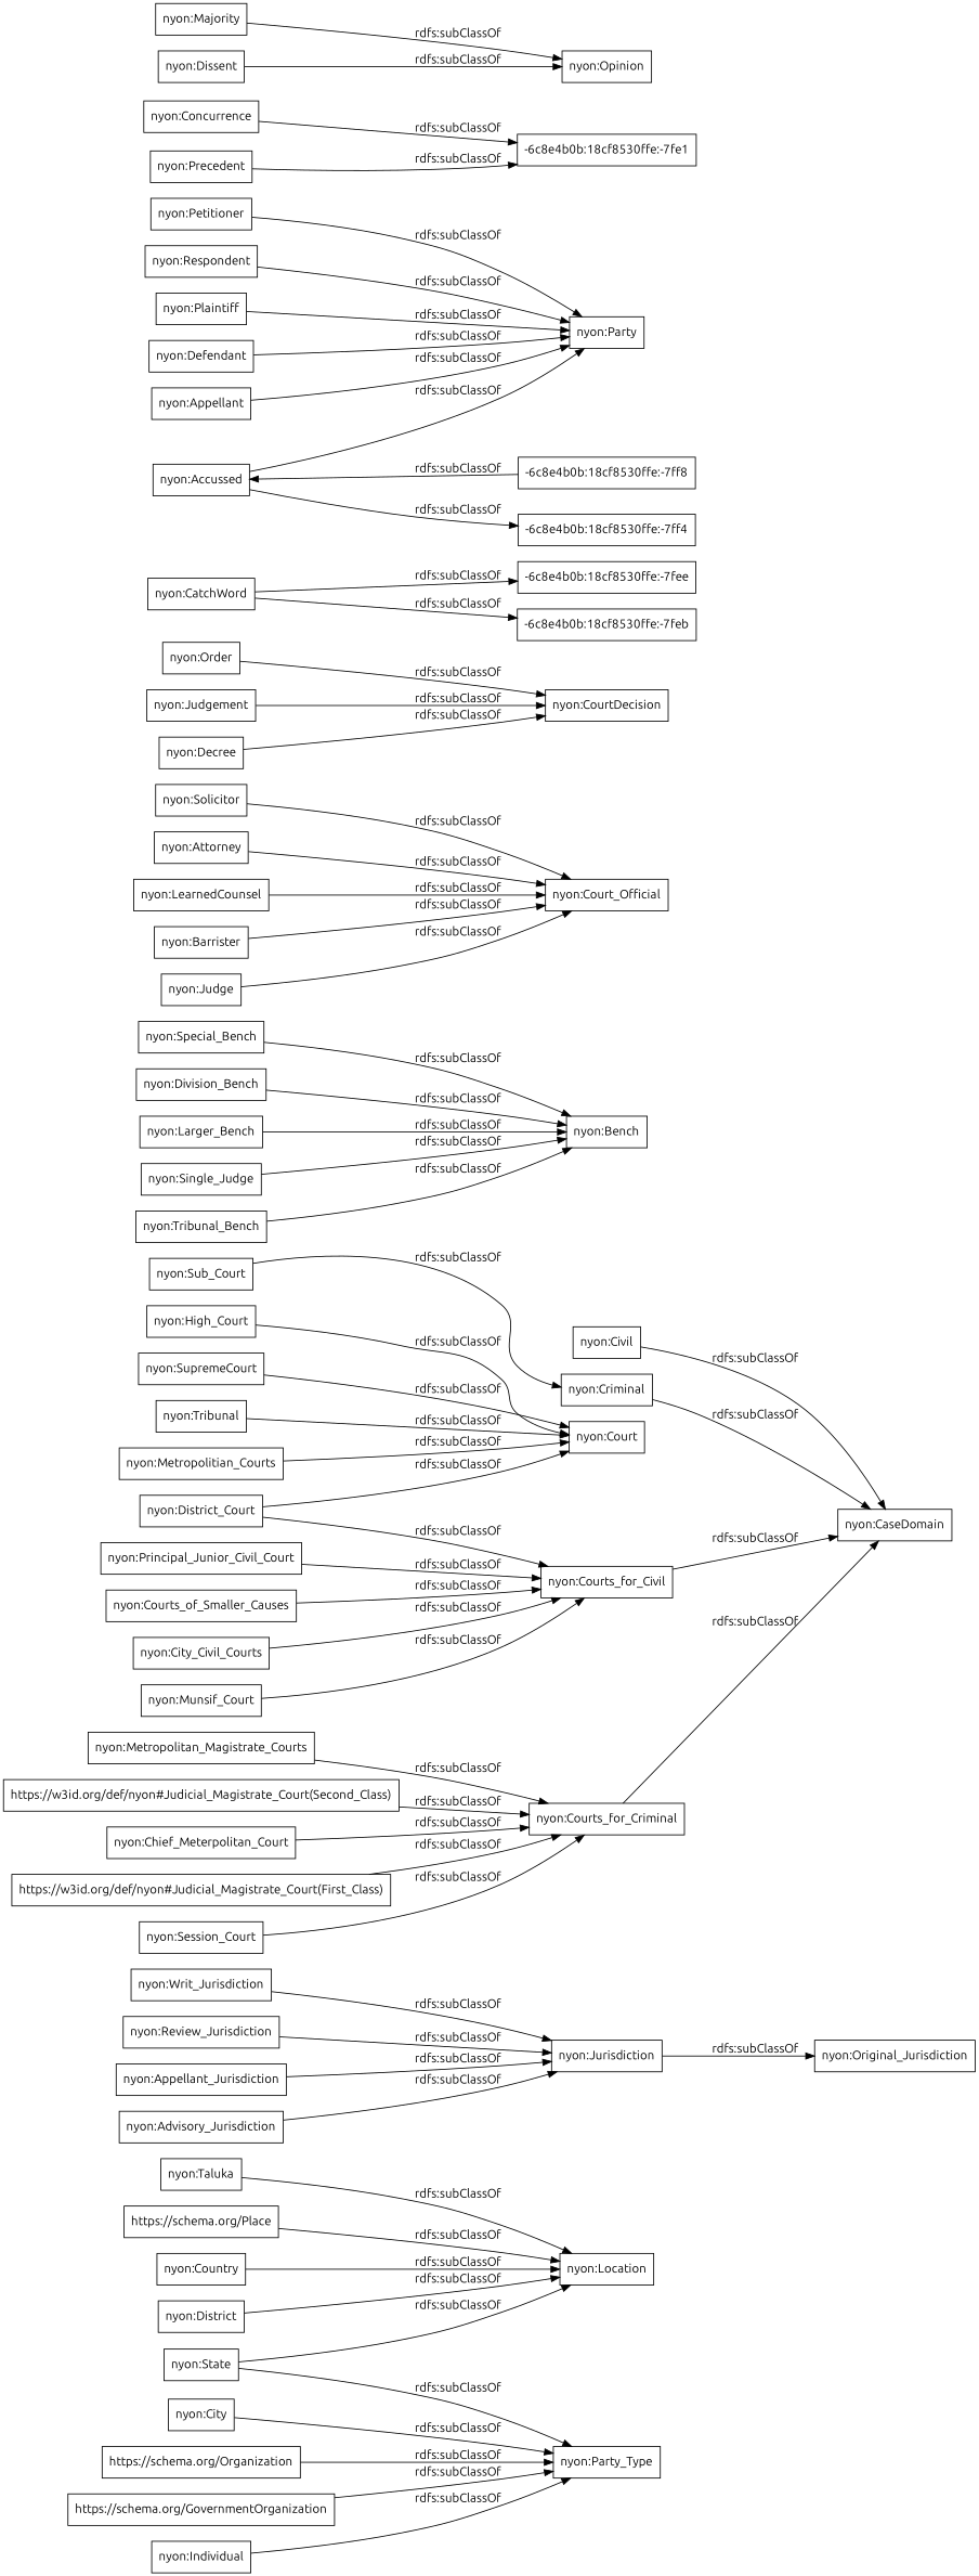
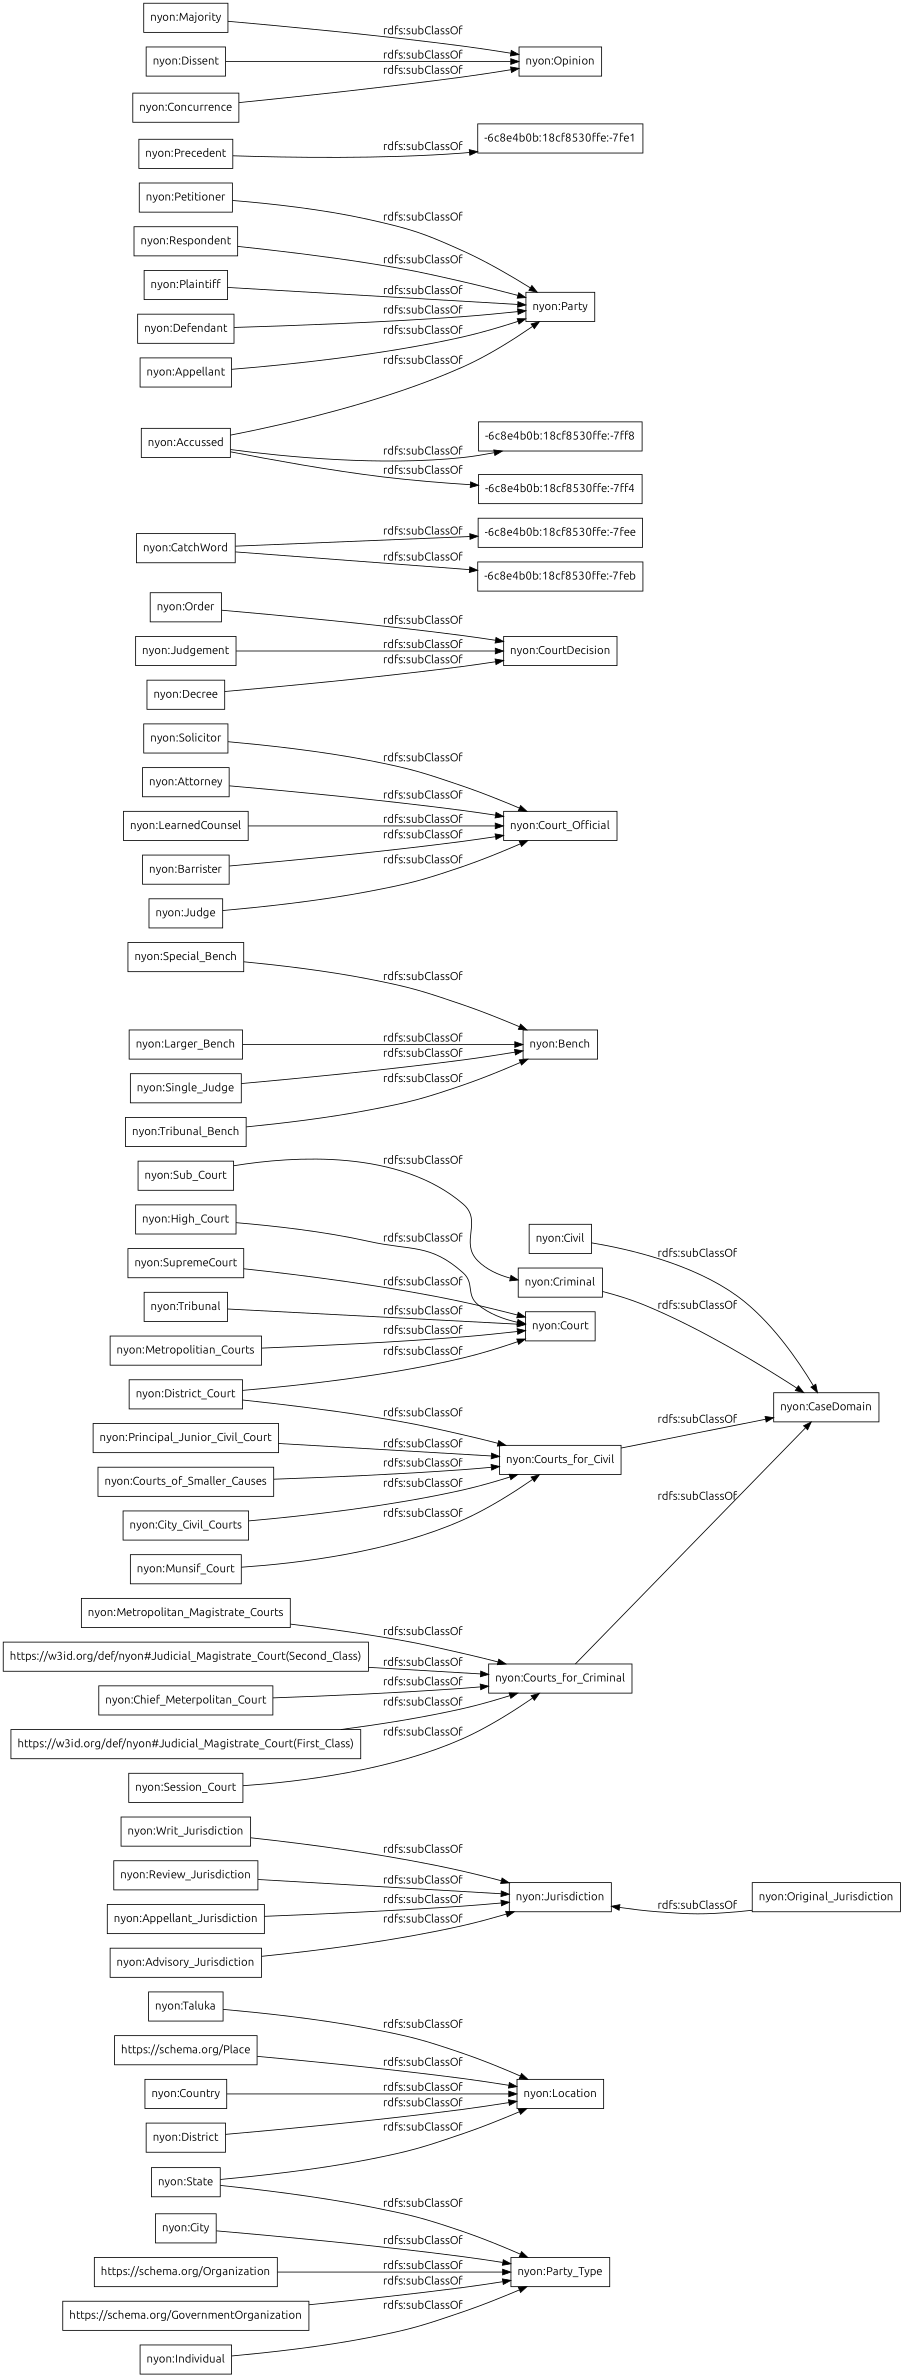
  digraph {
    fontname=Ubuntu
    rankdir=LR
    node [color=black fontname=Ubuntu shape=rectangle]
    edge [fontname=Ubuntu]
    n1 [label="nyon:City"]
    "nyon:Party_Type"
    "nyon:Writ_Jurisdiction"
    "nyon:Jurisdiction"
    "nyon:Taluka"
    "nyon:Location"
    "nyon:Civil"
    "nyon:CaseDomain"
    "nyon:Special_Bench"
    "nyon:Bench"
    "nyon:Review_Jurisdiction"
    "nyon:Sub_Court"
    "nyon:Criminal"
    "nyon:Courts_for_Civil"
    "nyon:Solicitor"
    "nyon:Court_Official"
    "nyon:Order"
    "nyon:CourtDecision"
    "nyon:Appellant_Jurisdiction"
    "https://schema.org/Place"
    "nyon:Judgement"
    "nyon:CatchWord"
    "-6c8e4b0b:18cf8530ffe:-7fee"
    "-6c8e4b0b:18cf8530ffe:-7feb"
    "nyon:Plaintiff"
    "nyon:Party"
    "nyon:Country"
-   "nyon:Division_Bench"
    "nyon:Attorney"
    "nyon:Concurrence"
    "nyon:Opinion"
    "nyon:SupremeCourt"
    "nyon:Court"
    "nyon:District_Court"
    "nyon:State"
    "nyon:Larger_Bench"
    "nyon:District"
    "nyon:Majority"
    "nyon:City_Civil_Courts"
    "nyon:Single_Judge"
    "https://w3id.org/def/nyon#Judicial_Magistrate_Court(Second_Class)"
    "nyon:Courts_for_Criminal"
    "nyon:Munsif_Court"
    "nyon:LearnedCounsel"
    "nyon:Principal_Junior_Civil_Court"
    "nyon:Original_Jurisdiction"
    "nyon:Chief_Meterpolitan_Court"
    "https://w3id.org/def/nyon#Judicial_Magistrate_Court(First_Class)"
    "nyon:Defendant"
    "nyon:Precedent"
    "-6c8e4b0b:18cf8530ffe:-7fe1"
    "nyon:Tribunal"
    "nyon:Metropolitian_Courts"
    "nyon:Barrister"
    "nyon:Session_Court"
    "nyon:Individual"
    "https://schema.org/Organization"
    "nyon:Appellant"
    "nyon:Advisory_Jurisdiction"
    "nyon:Metropolitan_Magistrate_Courts"
    "nyon:High_Court"
    "nyon:Judge"
    "nyon:Tribunal_Bench"
    "nyon:Petitioner"
    "nyon:Dissent"
    "nyon:Accussed"
    "-6c8e4b0b:18cf8530ffe:-7ff4"
    "-6c8e4b0b:18cf8530ffe:-7ff8"
    "nyon:Courts_of_Smaller_Causes"
    "https://schema.org/GovernmentOrganization"
    "nyon:Decree"
    "nyon:Respondent"
    n1 -> "nyon:Party_Type" [label="rdfs:subClassOf"]
    "nyon:Writ_Jurisdiction" -> "nyon:Jurisdiction" [label="rdfs:subClassOf"]
    "nyon:Taluka" -> "nyon:Location" [label="rdfs:subClassOf"]
    "nyon:Civil" -> "nyon:CaseDomain" [label="rdfs:subClassOf"]
    "nyon:Special_Bench" -> "nyon:Bench" [label="rdfs:subClassOf"]
    "nyon:Review_Jurisdiction" -> "nyon:Jurisdiction" [label="rdfs:subClassOf"]
    "nyon:Sub_Court" -> "nyon:Criminal" [label="rdfs:subClassOf"]
    "nyon:Criminal" -> "nyon:CaseDomain" [label="rdfs:subClassOf"]
    "nyon:Courts_for_Civil" -> "nyon:CaseDomain" [label="rdfs:subClassOf"]
    "nyon:Solicitor" -> "nyon:Court_Official" [label="rdfs:subClassOf"]
    "nyon:Order" -> "nyon:CourtDecision" [label="rdfs:subClassOf"]
    "nyon:Appellant_Jurisdiction" -> "nyon:Jurisdiction" [label="rdfs:subClassOf"]
    "https://schema.org/Place" -> "nyon:Location" [label="rdfs:subClassOf"]
    "nyon:Judgement" -> "nyon:CourtDecision" [label="rdfs:subClassOf"]
    "nyon:CatchWord" -> "-6c8e4b0b:18cf8530ffe:-7fee" [label="rdfs:subClassOf"]
    "nyon:CatchWord" -> "-6c8e4b0b:18cf8530ffe:-7feb" [label="rdfs:subClassOf"]
    "nyon:Plaintiff" -> "nyon:Party" [label="rdfs:subClassOf"]
    "nyon:Country" -> "nyon:Location" [label="rdfs:subClassOf"]
-   "nyon:Division_Bench" -> "nyon:Bench" [label="rdfs:subClassOf"]
    "nyon:Attorney" -> "nyon:Court_Official" [label="rdfs:subClassOf"]
-   "nyon:Concurrence" -> "-6c8e4b0b:18cf8530ffe:-7fe1" [label="rdfs:subClassOf"]
+   "nyon:Concurrence" -> "nyon:Opinion" [label="rdfs:subClassOf"]
    "nyon:SupremeCourt" -> "nyon:Court" [label="rdfs:subClassOf"]
    "nyon:District_Court" -> "nyon:Courts_for_Civil" [label="rdfs:subClassOf"]
    "nyon:District_Court" -> "nyon:Court" [label="rdfs:subClassOf"]
    "nyon:State" -> "nyon:Party_Type" [label="rdfs:subClassOf"]
    "nyon:State" -> "nyon:Location" [label="rdfs:subClassOf"]
    "nyon:Larger_Bench" -> "nyon:Bench" [label="rdfs:subClassOf"]
    "nyon:District" -> "nyon:Location" [label="rdfs:subClassOf"]
    "nyon:Majority" -> "nyon:Opinion" [label="rdfs:subClassOf"]
    "nyon:City_Civil_Courts" -> "nyon:Courts_for_Civil" [label="rdfs:subClassOf"]
    "nyon:Single_Judge" -> "nyon:Bench" [label="rdfs:subClassOf"]
    "https://w3id.org/def/nyon#Judicial_Magistrate_Court(Second_Class)" -> "nyon:Courts_for_Criminal" [label="rdfs:subClassOf"]
    "nyon:Courts_for_Criminal" -> "nyon:CaseDomain" [label="rdfs:subClassOf"]
    "nyon:Munsif_Court" -> "nyon:Courts_for_Civil" [label="rdfs:subClassOf"]
    "nyon:LearnedCounsel" -> "nyon:Court_Official" [label="rdfs:subClassOf"]
    "nyon:Principal_Junior_Civil_Court" -> "nyon:Courts_for_Civil" [label="rdfs:subClassOf"]
-   "nyon:Jurisdiction" -> "nyon:Original_Jurisdiction" [label="rdfs:subClassOf"]
+   "nyon:Original_Jurisdiction" -> "nyon:Jurisdiction" [label="rdfs:subClassOf"]
    "nyon:Chief_Meterpolitan_Court" -> "nyon:Courts_for_Criminal" [label="rdfs:subClassOf"]
    "https://w3id.org/def/nyon#Judicial_Magistrate_Court(First_Class)" -> "nyon:Courts_for_Criminal" [label="rdfs:subClassOf"]
    "nyon:Defendant" -> "nyon:Party" [label="rdfs:subClassOf"]
    "nyon:Precedent" -> "-6c8e4b0b:18cf8530ffe:-7fe1" [label="rdfs:subClassOf"]
    "nyon:Tribunal" -> "nyon:Court" [label="rdfs:subClassOf"]
    "nyon:Metropolitian_Courts" -> "nyon:Court" [label="rdfs:subClassOf"]
    "nyon:Barrister" -> "nyon:Court_Official" [label="rdfs:subClassOf"]
    "nyon:Session_Court" -> "nyon:Courts_for_Criminal" [label="rdfs:subClassOf"]
    "nyon:Individual" -> "nyon:Party_Type" [label="rdfs:subClassOf"]
    "https://schema.org/Organization" -> "nyon:Party_Type" [label="rdfs:subClassOf"]
    "nyon:Appellant" -> "nyon:Party" [label="rdfs:subClassOf"]
    "nyon:Advisory_Jurisdiction" -> "nyon:Jurisdiction" [label="rdfs:subClassOf"]
    "nyon:Metropolitan_Magistrate_Courts" -> "nyon:Courts_for_Criminal" [label="rdfs:subClassOf"]
    "nyon:High_Court" -> "nyon:Court" [label="rdfs:subClassOf"]
    "nyon:Judge" -> "nyon:Court_Official" [label="rdfs:subClassOf"]
    "nyon:Tribunal_Bench" -> "nyon:Bench" [label="rdfs:subClassOf"]
    "nyon:Petitioner" -> "nyon:Party" [label="rdfs:subClassOf"]
    "nyon:Dissent" -> "nyon:Opinion" [label="rdfs:subClassOf"]
    "nyon:Accussed" -> "nyon:Party" [label="rdfs:subClassOf"]
    "nyon:Accussed" -> "-6c8e4b0b:18cf8530ffe:-7ff4" [label="rdfs:subClassOf"]
-   "-6c8e4b0b:18cf8530ffe:-7ff8" -> "nyon:Accussed" [label="rdfs:subClassOf"]
+   "nyon:Accussed" -> "-6c8e4b0b:18cf8530ffe:-7ff8" [label="rdfs:subClassOf"]
    "nyon:Courts_of_Smaller_Causes" -> "nyon:Courts_for_Civil" [label="rdfs:subClassOf"]
    "https://schema.org/GovernmentOrganization" -> "nyon:Party_Type" [label="rdfs:subClassOf"]
    "nyon:Decree" -> "nyon:CourtDecision" [label="rdfs:subClassOf"]
    "nyon:Respondent" -> "nyon:Party" [label="rdfs:subClassOf"]
  }
